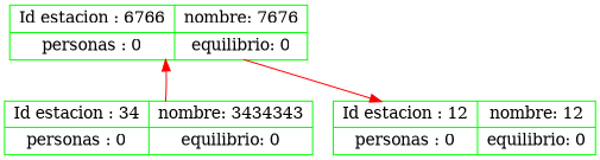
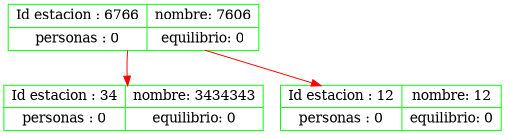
  digraph {
    node [color=green shape=record]
    edge [color=red]
    n1 [label=" { Id estacion : 12 |  personas : 0 } | { nombre: 12| equilibrio: 0 }  "]
    n2 [label=" { Id estacion : 34 |  personas : 0 } | { nombre: 3434343| equilibrio: 0 }  "]
-   n3 [label=" { Id estacion : 6766 |  personas : 0 } | { nombre: 7676| equilibrio: 0 }  "]
-   n2 -> n3
+   n3 [label=" { Id estacion : 6766 |  personas : 0 } | { nombre: 7606| equilibrio: 0 }  "]
+   n3 -> n2
    n3 -> n1
  }
